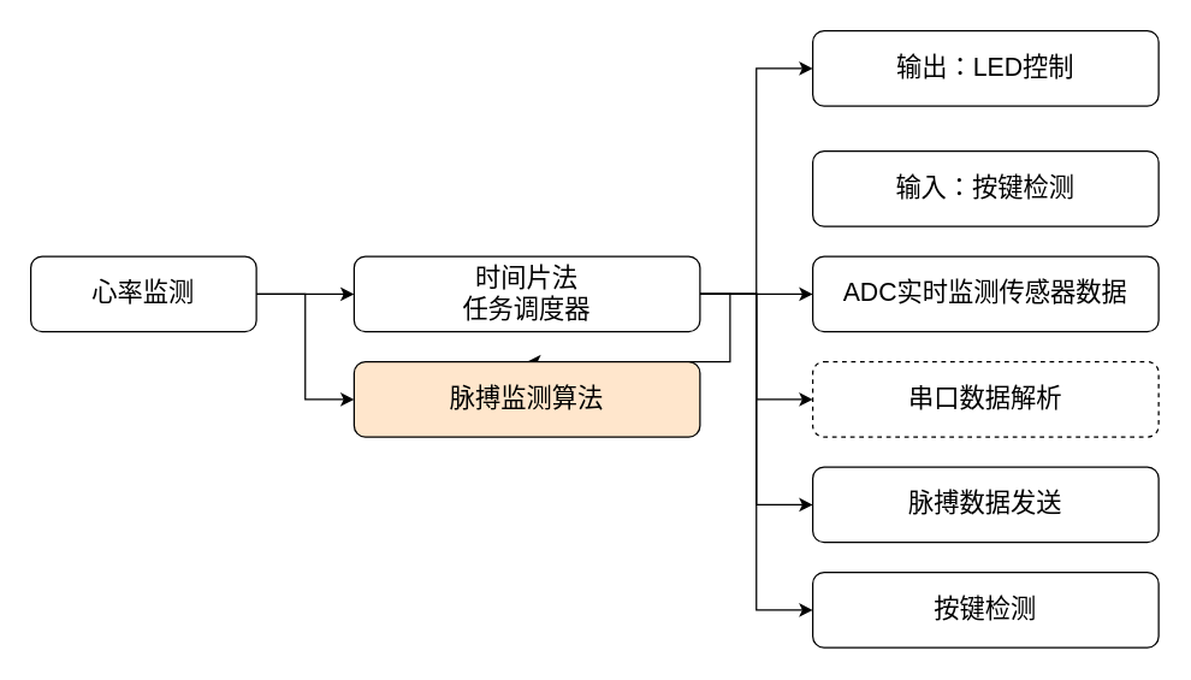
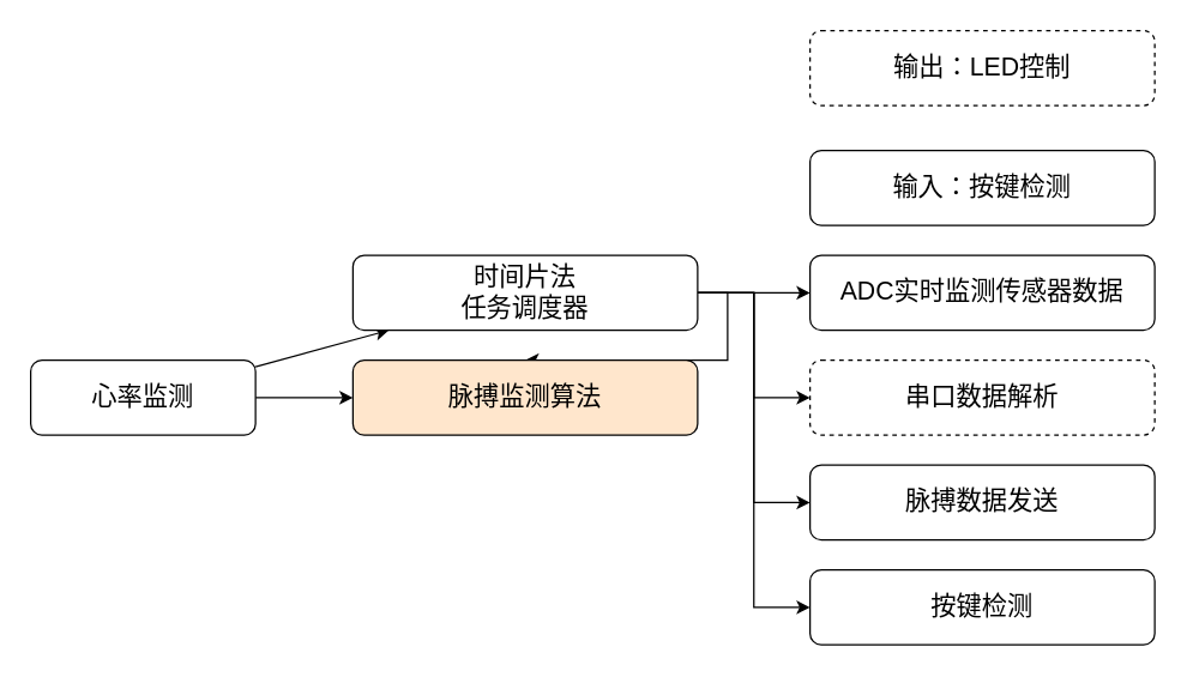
  <mxCell id="0" />
  <mxCell id="1" parent="0" />
  <mxCell id="2" value="" style="edgeStyle=none;rounded=0;orthogonalLoop=1;jettySize=auto;html=1;startArrow=none;startFill=0;fontSize=17;" edge="1" parent="1" source="4" target="11"><mxGeometry relative="1" as="geometry" /></mxCell>
  <mxCell id="3" style="edgeStyle=orthogonalEdgeStyle;rounded=0;orthogonalLoop=1;jettySize=auto;html=1;exitX=1;exitY=0.5;exitDx=0;exitDy=0;startArrow=none;startFill=0;fontSize=17;entryX=0;entryY=0.5;entryDx=0;entryDy=0;" edge="1" parent="1" source="4" target="13"><mxGeometry relative="1" as="geometry" /></mxCell>
- <mxCell id="4" value="心率监测" style="rounded=1;whiteSpace=wrap;html=1;fontSize=17;" vertex="1" parent="1"><mxGeometry x="20" y="170" width="150" height="50" as="geometry" /></mxCell>
+ <mxCell id="4" value="心率监测" style="rounded=1;whiteSpace=wrap;html=1;fontSize=17;" vertex="1" parent="1"><mxGeometry x="20" y="240" width="150" height="50" as="geometry" /></mxCell>
  <mxCell id="5" value="" style="edgeStyle=none;rounded=0;orthogonalLoop=1;jettySize=auto;html=1;startArrow=none;startFill=0;fontSize=17;" edge="1" parent="1" source="11" target="12"><mxGeometry relative="1" as="geometry" /></mxCell>
  <mxCell id="6" style="edgeStyle=orthogonalEdgeStyle;rounded=0;orthogonalLoop=1;jettySize=auto;html=1;exitX=1;exitY=0.5;exitDx=0;exitDy=0;startArrow=none;startFill=0;fontSize=17;" edge="1" parent="1" source="11" target="13"><mxGeometry relative="1" as="geometry" /></mxCell>
- <mxCell id="7" style="edgeStyle=orthogonalEdgeStyle;rounded=0;orthogonalLoop=1;jettySize=auto;html=1;exitX=1;exitY=0.5;exitDx=0;exitDy=0;entryX=0;entryY=0.5;entryDx=0;entryDy=0;startArrow=none;startFill=0;fontSize=17;" edge="1" parent="1" source="11" target="15"><mxGeometry relative="1" as="geometry" /></mxCell>
  <mxCell id="8" style="edgeStyle=orthogonalEdgeStyle;rounded=0;orthogonalLoop=1;jettySize=auto;html=1;exitX=1;exitY=0.5;exitDx=0;exitDy=0;startArrow=none;startFill=0;fontSize=17;entryX=0;entryY=0.5;entryDx=0;entryDy=0;" edge="1" parent="1" source="11" target="16"><mxGeometry relative="1" as="geometry"><mxPoint x="460" y="270" as="targetPoint" /></mxGeometry></mxCell>
  <mxCell id="9" style="edgeStyle=orthogonalEdgeStyle;rounded=0;orthogonalLoop=1;jettySize=auto;html=1;exitX=1;exitY=0.5;exitDx=0;exitDy=0;entryX=0;entryY=0.5;entryDx=0;entryDy=0;startArrow=none;startFill=0;fontSize=17;" edge="1" parent="1" source="11" target="17"><mxGeometry relative="1" as="geometry" /></mxCell>
  <mxCell id="10" style="edgeStyle=orthogonalEdgeStyle;rounded=0;orthogonalLoop=1;jettySize=auto;html=1;exitX=1;exitY=0.5;exitDx=0;exitDy=0;entryX=0;entryY=0.5;entryDx=0;entryDy=0;startArrow=none;startFill=0;fontSize=17;" edge="1" parent="1" source="11" target="18"><mxGeometry relative="1" as="geometry" /></mxCell>
  <mxCell id="11" value="时间片法&lt;br&gt;任务调度器" style="whiteSpace=wrap;html=1;rounded=1;fontSize=17;" vertex="1" parent="1"><mxGeometry x="235" y="170" width="230" height="50" as="geometry" /></mxCell>
  <mxCell id="12" value="ADC实时监测传感器数据" style="whiteSpace=wrap;html=1;rounded=1;fontSize=17;" vertex="1" parent="1"><mxGeometry x="540" y="170" width="230" height="50" as="geometry" /></mxCell>
  <mxCell id="13" value="脉搏监测算法" style="whiteSpace=wrap;html=1;rounded=1;fontSize=17;fillColor=#ffe6cc;" vertex="1" parent="1"><mxGeometry x="235" y="240" width="230" height="50" as="geometry" /></mxCell>
  <mxCell id="14" value="输入：按键检测" style="whiteSpace=wrap;html=1;rounded=1;fontSize=17;" vertex="1" parent="1"><mxGeometry x="540" y="100" width="230" height="50" as="geometry" /></mxCell>
- <mxCell id="15" value="输出：LED控制" style="whiteSpace=wrap;html=1;rounded=1;fontSize=17;" vertex="1" parent="1"><mxGeometry x="540" y="20" width="230" height="50" as="geometry" /></mxCell>
+ <mxCell id="15" value="输出：LED控制" style="whiteSpace=wrap;html=1;rounded=1;fontSize=17;dashed=1;" vertex="1" parent="1"><mxGeometry x="540" y="20" width="230" height="50" as="geometry" /></mxCell>
  <mxCell id="16" value="串口数据解析" style="whiteSpace=wrap;html=1;rounded=1;fontSize=17;dashed=1;" vertex="1" parent="1"><mxGeometry x="540" y="240" width="230" height="50" as="geometry" /></mxCell>
  <mxCell id="17" value="脉搏数据发送" style="whiteSpace=wrap;html=1;rounded=1;fontSize=17;" vertex="1" parent="1"><mxGeometry x="540" y="310" width="230" height="50" as="geometry" /></mxCell>
  <mxCell id="18" value="按键检测" style="whiteSpace=wrap;html=1;rounded=1;fontSize=17;" vertex="1" parent="1"><mxGeometry x="540" y="380" width="230" height="50" as="geometry" /></mxCell>
